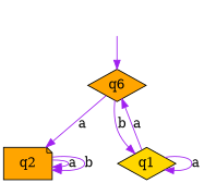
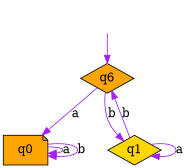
  digraph {
    fontname="DejaVu Serif"
    node [fontname="DejaVu Serif" style=filled fillcolor=orange shape=diamond]
    edge [color=purple fontname="DejaVu Serif"]
    start [style=invis fillcolor="" shape=""]
    n2 [label=q6]
-   q2 [shape=note]
+   q2 [shape=note label=q0]
    q1 [fillcolor=gold]
    start -> n2
    n2 -> q2 [label=a]
    n2 -> q1 [label=b]
    q2 -> q2 [label=a]
    q2 -> q2 [label=b]
-   q1 -> n2 [label=a]
+   q1 -> n2 [label=b]
    q1 -> q1 [label=a]
  }
